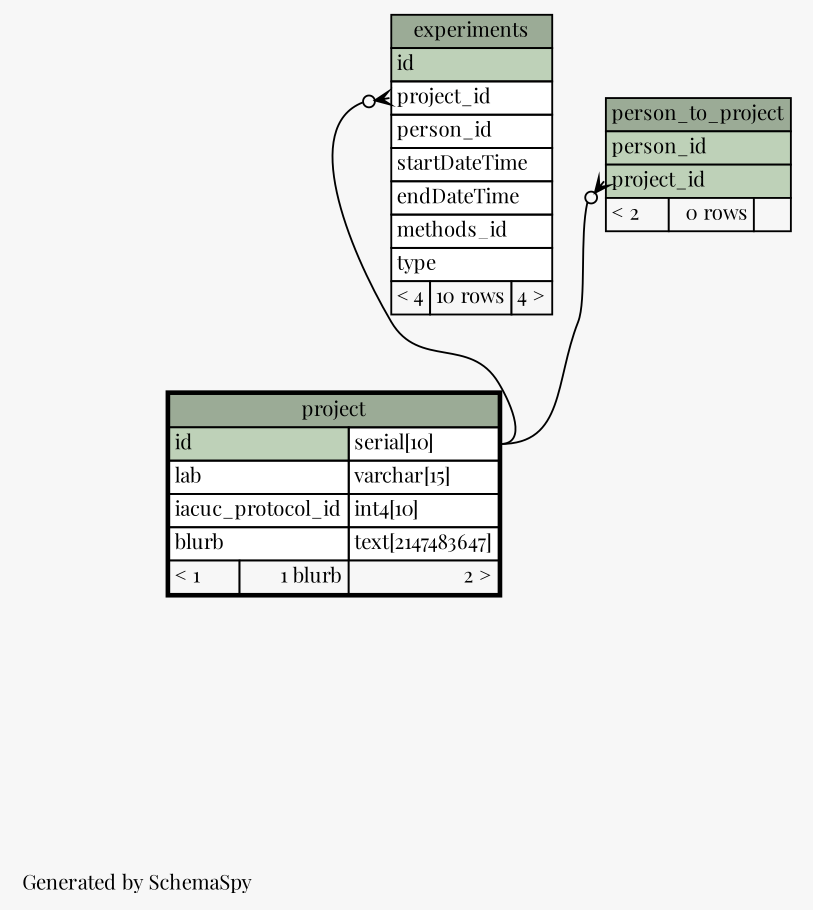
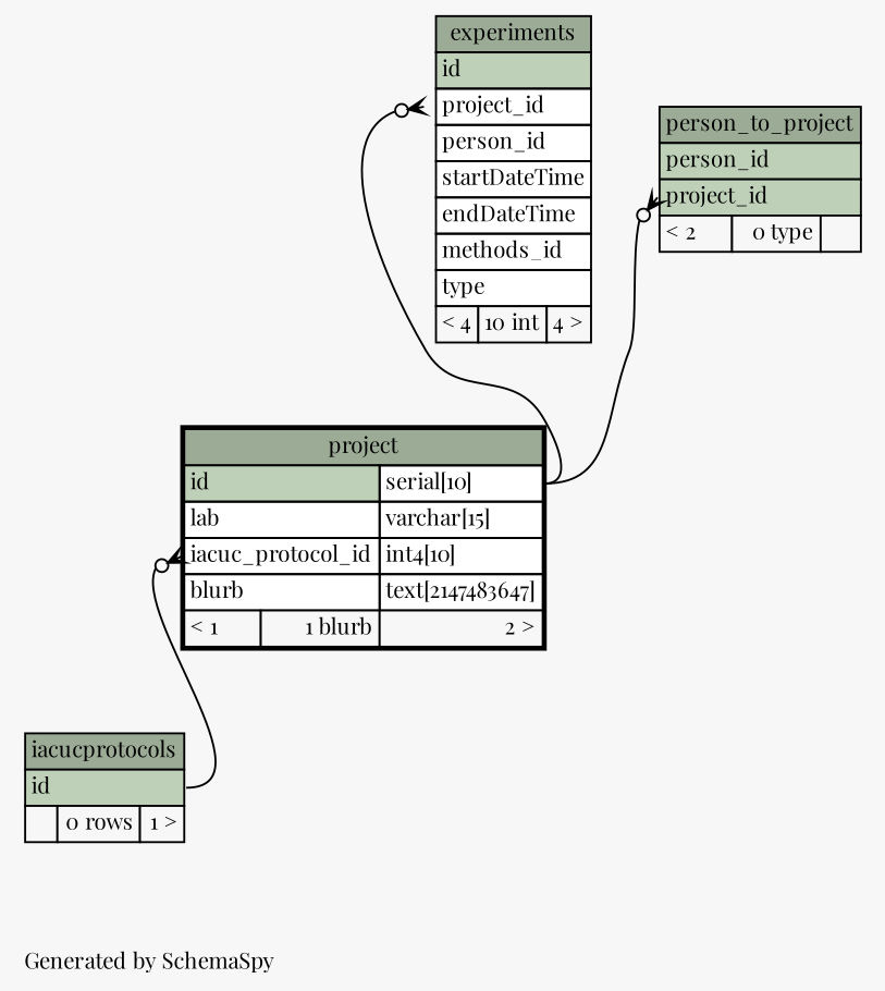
  digraph {
    bgcolor="#f7f7f7"
    fontname="Playfair Display"
    fontsize=11
    label="\nGenerated by SchemaSpy"
    labeljust=l
    nodesep=0.18
    rankdir=TB
    ranksep=0.46
    node [fontname="Playfair Display" fontsize=11 shape=plaintext]
    edge [arrowhead=none arrowsize=0.8 arrowtail=crowodot dir=back fontname="Playfair Display" headport="id.type:e" tailport="project_id:w"]
-   n1 [label=<     <TABLE BORDER="0" CELLBORDER="1" CELLSPACING="0" BGCOLOR="#ffffff">       <TR><TD COLSPAN="3" BGCOLOR="#9bab96" ALIGN="CENTER">experiments</TD></TR>       <TR><TD PORT="id" COLSPAN="3" BGCOLOR="#bed1b8" ALIGN="LEFT">id</TD></TR>       <TR><TD PORT="project_id" COLSPAN="3" ALIGN="LEFT">project_id</TD></TR>       <TR><TD PORT="person_id" COLSPAN="3" ALIGN="LEFT">person_id</TD></TR>       <TR><TD PORT="startDateTime" COLSPAN="3" ALIGN="LEFT">startDateTime</TD></TR>       <TR><TD PORT="endDateTime" COLSPAN="3" ALIGN="LEFT">endDateTime</TD></TR>       <TR><TD PORT="methods_id" COLSPAN="3" ALIGN="LEFT">methods_id</TD></TR>       <TR><TD PORT="type" COLSPAN="3" ALIGN="LEFT">type</TD></TR>       <TR><TD ALIGN="LEFT" BGCOLOR="#f7f7f7">&lt; 4</TD><TD ALIGN="RIGHT" BGCOLOR="#f7f7f7">10 rows</TD><TD ALIGN="RIGHT" BGCOLOR="#f7f7f7">4 &gt;</TD></TR>     </TABLE>>]
+   n1 [label=<     <TABLE BORDER="0" CELLBORDER="1" CELLSPACING="0" BGCOLOR="#ffffff">       <TR><TD COLSPAN="3" BGCOLOR="#9bab96" ALIGN="CENTER">experiments</TD></TR>       <TR><TD PORT="id" COLSPAN="3" BGCOLOR="#bed1b8" ALIGN="LEFT">id</TD></TR>       <TR><TD PORT="project_id" COLSPAN="3" ALIGN="LEFT">project_id</TD></TR>       <TR><TD PORT="person_id" COLSPAN="3" ALIGN="LEFT">person_id</TD></TR>       <TR><TD PORT="startDateTime" COLSPAN="3" ALIGN="LEFT">startDateTime</TD></TR>       <TR><TD PORT="endDateTime" COLSPAN="3" ALIGN="LEFT">endDateTime</TD></TR>       <TR><TD PORT="methods_id" COLSPAN="3" ALIGN="LEFT">methods_id</TD></TR>       <TR><TD PORT="type" COLSPAN="3" ALIGN="LEFT">type</TD></TR>       <TR><TD ALIGN="LEFT" BGCOLOR="#f7f7f7">&lt; 4</TD><TD ALIGN="RIGHT" BGCOLOR="#f7f7f7">10 int</TD><TD ALIGN="RIGHT" BGCOLOR="#f7f7f7">4 &gt;</TD></TR>     </TABLE>>]
    n2 [label=<     <TABLE BORDER="2" CELLBORDER="1" CELLSPACING="0" BGCOLOR="#ffffff">       <TR><TD COLSPAN="3" BGCOLOR="#9bab96" ALIGN="CENTER">project</TD></TR>       <TR><TD PORT="id" COLSPAN="2" BGCOLOR="#bed1b8" ALIGN="LEFT">id</TD><TD PORT="id.type" ALIGN="LEFT">serial[10]</TD></TR>       <TR><TD PORT="lab" COLSPAN="2" ALIGN="LEFT">lab</TD><TD PORT="lab.type" ALIGN="LEFT">varchar[15]</TD></TR>       <TR><TD PORT="iacuc_protocol_id" COLSPAN="2" ALIGN="LEFT">iacuc_protocol_id</TD><TD PORT="iacuc_protocol_id.type" ALIGN="LEFT">int4[10]</TD></TR>       <TR><TD PORT="blurb" COLSPAN="2" ALIGN="LEFT">blurb</TD><TD PORT="blurb.type" ALIGN="LEFT">text[2147483647]</TD></TR>       <TR><TD ALIGN="LEFT" BGCOLOR="#f7f7f7">&lt; 1</TD><TD ALIGN="RIGHT" BGCOLOR="#f7f7f7">1 blurb</TD><TD ALIGN="RIGHT" BGCOLOR="#f7f7f7">2 &gt;</TD></TR>     </TABLE>>]
-   n4 [label=<     <TABLE BORDER="0" CELLBORDER="1" CELLSPACING="0" BGCOLOR="#ffffff">       <TR><TD COLSPAN="3" BGCOLOR="#9bab96" ALIGN="CENTER">person_to_project</TD></TR>       <TR><TD PORT="person_id" COLSPAN="3" BGCOLOR="#bed1b8" ALIGN="LEFT">person_id</TD></TR>       <TR><TD PORT="project_id" COLSPAN="3" BGCOLOR="#bed1b8" ALIGN="LEFT">project_id</TD></TR>       <TR><TD ALIGN="LEFT" BGCOLOR="#f7f7f7">&lt; 2</TD><TD ALIGN="RIGHT" BGCOLOR="#f7f7f7">0 rows</TD><TD ALIGN="RIGHT" BGCOLOR="#f7f7f7">  </TD></TR>     </TABLE>>]
+   n3 [label=<     <TABLE BORDER="0" CELLBORDER="1" CELLSPACING="0" BGCOLOR="#ffffff">       <TR><TD COLSPAN="3" BGCOLOR="#9bab96" ALIGN="CENTER">iacucprotocols</TD></TR>       <TR><TD PORT="id" COLSPAN="3" BGCOLOR="#bed1b8" ALIGN="LEFT">id</TD></TR>       <TR><TD ALIGN="LEFT" BGCOLOR="#f7f7f7">  </TD><TD ALIGN="RIGHT" BGCOLOR="#f7f7f7">0 rows</TD><TD ALIGN="RIGHT" BGCOLOR="#f7f7f7">1 &gt;</TD></TR>     </TABLE>>]
+   n4 [label=<     <TABLE BORDER="0" CELLBORDER="1" CELLSPACING="0" BGCOLOR="#ffffff">       <TR><TD COLSPAN="3" BGCOLOR="#9bab96" ALIGN="CENTER">person_to_project</TD></TR>       <TR><TD PORT="person_id" COLSPAN="3" BGCOLOR="#bed1b8" ALIGN="LEFT">person_id</TD></TR>       <TR><TD PORT="project_id" COLSPAN="3" BGCOLOR="#bed1b8" ALIGN="LEFT">project_id</TD></TR>       <TR><TD ALIGN="LEFT" BGCOLOR="#f7f7f7">&lt; 2</TD><TD ALIGN="RIGHT" BGCOLOR="#f7f7f7">0 type</TD><TD ALIGN="RIGHT" BGCOLOR="#f7f7f7">  </TD></TR>     </TABLE>>]
    n1 -> n2
+   n2 -> n3 [headport="id:e" tailport="iacuc_protocol_id:w"]
    n4 -> n2
  }
